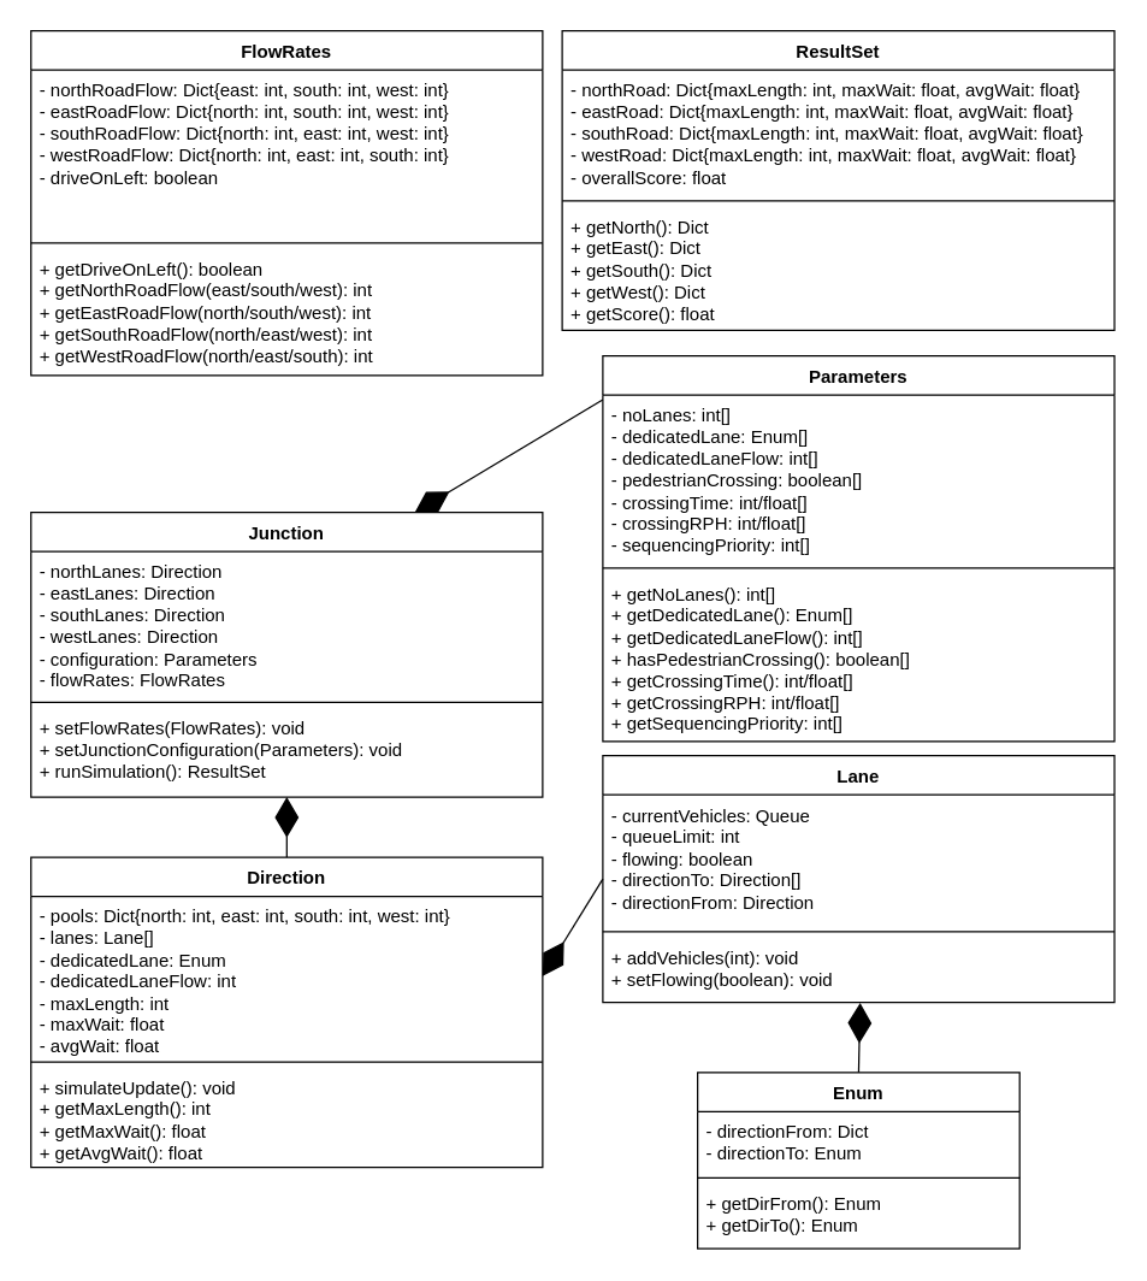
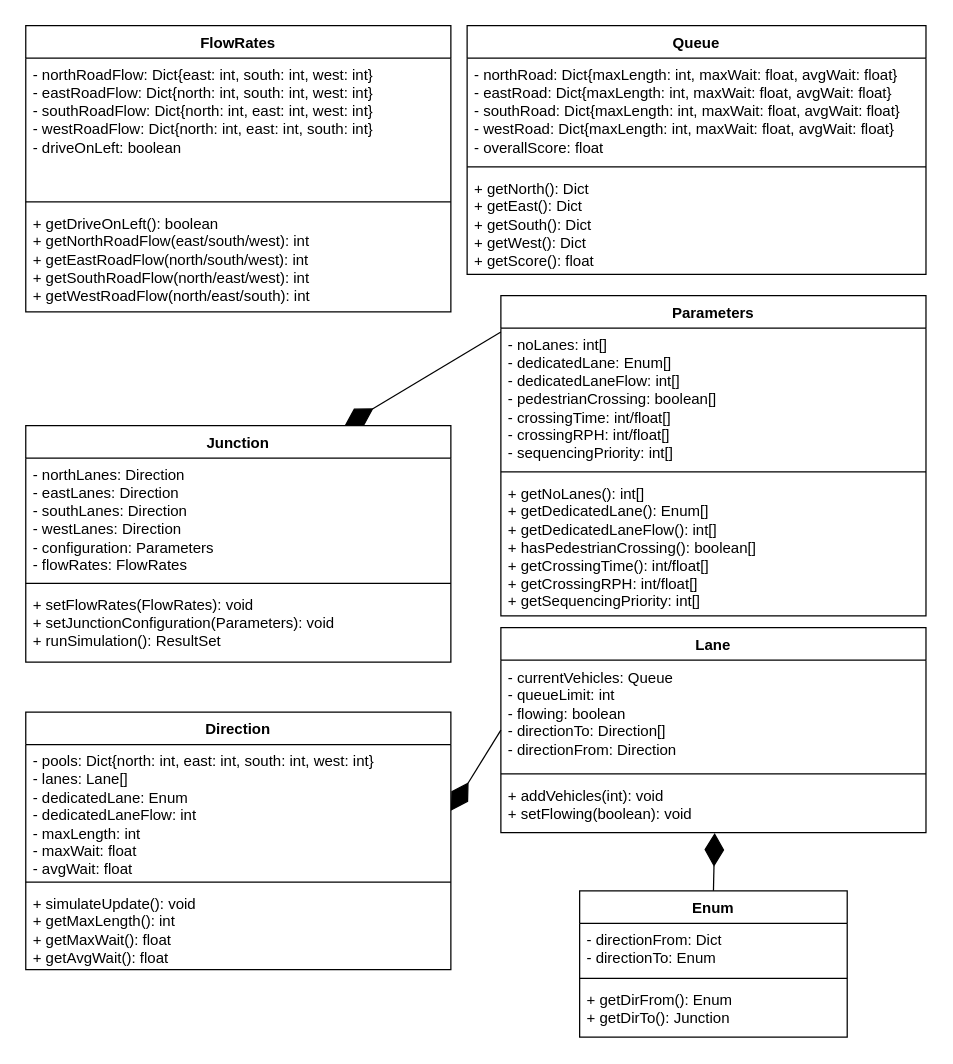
  <mxCell id="0" />
  <mxCell id="1" parent="0" />
  <mxCell id="2" value="Enum" style="swimlane;fontStyle=1;align=center;verticalAlign=top;childLayout=stackLayout;horizontal=1;startSize=26;horizontalStack=0;resizeParent=1;resizeParentMax=0;resizeLast=0;collapsible=1;marginBottom=0;whiteSpace=wrap;html=1;" parent="1" vertex="1"><mxGeometry x="463" y="712" width="214" height="117" as="geometry" /></mxCell>
  <mxCell id="3" value="&lt;div&gt;- directionFrom: Dict&lt;br&gt;&lt;/div&gt;&lt;div&gt;- directionTo: Enum&lt;/div&gt;" style="text;strokeColor=none;fillColor=none;align=left;verticalAlign=top;spacingLeft=4;spacingRight=4;overflow=hidden;rotatable=0;points=[[0,0.5],[1,0.5]];portConstraint=eastwest;whiteSpace=wrap;html=1;" parent="2" vertex="1"><mxGeometry y="26" width="214" height="40" as="geometry" /></mxCell>
  <mxCell id="4" value="" style="line;strokeWidth=1;fillColor=none;align=left;verticalAlign=middle;spacingTop=-1;spacingLeft=3;spacingRight=3;rotatable=0;labelPosition=right;points=[];portConstraint=eastwest;strokeColor=inherit;" parent="2" vertex="1"><mxGeometry y="66" width="214" height="8" as="geometry" /></mxCell>
- <mxCell id="5" value="&lt;div&gt;+ getDirFrom(): Enum&lt;br&gt;&lt;/div&gt;&lt;div&gt;+ getDirTo(): Enum&lt;br&gt;&lt;/div&gt;" style="text;strokeColor=none;fillColor=none;align=left;verticalAlign=top;spacingLeft=4;spacingRight=4;overflow=hidden;rotatable=0;points=[[0,0.5],[1,0.5]];portConstraint=eastwest;whiteSpace=wrap;html=1;" parent="2" vertex="1"><mxGeometry y="74" width="214" height="43" as="geometry" /></mxCell>
+ <mxCell id="5" value="&lt;div&gt;+ getDirFrom(): Enum&lt;br&gt;&lt;/div&gt;&lt;div&gt;+ getDirTo(): Junction&lt;br&gt;&lt;/div&gt;" style="text;strokeColor=none;fillColor=none;align=left;verticalAlign=top;spacingLeft=4;spacingRight=4;overflow=hidden;rotatable=0;points=[[0,0.5],[1,0.5]];portConstraint=eastwest;whiteSpace=wrap;html=1;" parent="2" vertex="1"><mxGeometry y="74" width="214" height="43" as="geometry" /></mxCell>
  <mxCell id="6" value="Junction" style="swimlane;fontStyle=1;align=center;verticalAlign=top;childLayout=stackLayout;horizontal=1;startSize=26;horizontalStack=0;resizeParent=1;resizeParentMax=0;resizeLast=0;collapsible=1;marginBottom=0;whiteSpace=wrap;html=1;" parent="1" vertex="1"><mxGeometry x="20" y="340" width="340" height="189" as="geometry" /></mxCell>
  <mxCell id="7" value="&lt;div&gt;- northLanes: Direction&lt;/div&gt;&lt;div&gt;- eastLanes: Direction&lt;/div&gt;&lt;div&gt;- southLanes: Direction&lt;/div&gt;&lt;div&gt;- westLanes: Direction&lt;/div&gt;&lt;div&gt;- configuration: Parameters&lt;/div&gt;&lt;div&gt;- flowRates: FlowRates&lt;br&gt;&lt;/div&gt;" style="text;strokeColor=none;fillColor=none;align=left;verticalAlign=top;spacingLeft=4;spacingRight=4;overflow=hidden;rotatable=0;points=[[0,0.5],[1,0.5]];portConstraint=eastwest;whiteSpace=wrap;html=1;" parent="6" vertex="1"><mxGeometry y="26" width="340" height="96" as="geometry" /></mxCell>
  <mxCell id="8" value="" style="line;strokeWidth=1;fillColor=none;align=left;verticalAlign=middle;spacingTop=-1;spacingLeft=3;spacingRight=3;rotatable=0;labelPosition=right;points=[];portConstraint=eastwest;strokeColor=inherit;" parent="6" vertex="1"><mxGeometry y="122" width="340" height="8" as="geometry" /></mxCell>
  <mxCell id="9" value="&lt;div&gt;+ setFlowRates(FlowRates): void&lt;/div&gt;&lt;div&gt;+ setJunctionConfiguration(Parameters): void&lt;/div&gt;&lt;div&gt;+ runSimulation(): ResultSet&lt;br&gt;&lt;/div&gt;" style="text;strokeColor=none;fillColor=none;align=left;verticalAlign=top;spacingLeft=4;spacingRight=4;overflow=hidden;rotatable=0;points=[[0,0.5],[1,0.5]];portConstraint=eastwest;whiteSpace=wrap;html=1;" parent="6" vertex="1"><mxGeometry y="130" width="340" height="59" as="geometry" /></mxCell>
  <mxCell id="10" value="Lane" style="swimlane;fontStyle=1;align=center;verticalAlign=top;childLayout=stackLayout;horizontal=1;startSize=26;horizontalStack=0;resizeParent=1;resizeParentMax=0;resizeLast=0;collapsible=1;marginBottom=0;whiteSpace=wrap;html=1;" parent="1" vertex="1"><mxGeometry x="400" y="501.5" width="340" height="164" as="geometry" /></mxCell>
  <mxCell id="11" value="&lt;div&gt;- currentVehicles: Queue&lt;/div&gt;&lt;div&gt;- queueLimit: int&lt;br&gt;&lt;/div&gt;&lt;div&gt;- flowing: boolean&lt;/div&gt;&lt;div&gt;- directionTo: Direction[]&lt;br&gt;&lt;/div&gt;&lt;div&gt;- directionFrom: Direction&lt;br&gt;&lt;/div&gt;&lt;br&gt;&lt;div&gt;&lt;br&gt;&lt;/div&gt;" style="text;strokeColor=none;fillColor=none;align=left;verticalAlign=top;spacingLeft=4;spacingRight=4;overflow=hidden;rotatable=0;points=[[0,0.5],[1,0.5]];portConstraint=eastwest;whiteSpace=wrap;html=1;" parent="10" vertex="1"><mxGeometry y="26" width="340" height="87" as="geometry" /></mxCell>
  <mxCell id="12" value="" style="line;strokeWidth=1;fillColor=none;align=left;verticalAlign=middle;spacingTop=-1;spacingLeft=3;spacingRight=3;rotatable=0;labelPosition=right;points=[];portConstraint=eastwest;strokeColor=inherit;" parent="10" vertex="1"><mxGeometry y="113" width="340" height="8" as="geometry" /></mxCell>
  <mxCell id="13" value="&lt;div&gt;+ addVehicles(int): void&lt;/div&gt;&lt;div&gt;+ setFlowing(boolean): void&lt;br&gt;&lt;/div&gt;&lt;div&gt;&lt;br&gt;&lt;/div&gt;" style="text;strokeColor=none;fillColor=none;align=left;verticalAlign=top;spacingLeft=4;spacingRight=4;overflow=hidden;rotatable=0;points=[[0,0.5],[1,0.5]];portConstraint=eastwest;whiteSpace=wrap;html=1;" parent="10" vertex="1"><mxGeometry y="121" width="340" height="43" as="geometry" /></mxCell>
  <mxCell id="14" value="Parameters" style="swimlane;fontStyle=1;align=center;verticalAlign=top;childLayout=stackLayout;horizontal=1;startSize=26;horizontalStack=0;resizeParent=1;resizeParentMax=0;resizeLast=0;collapsible=1;marginBottom=0;whiteSpace=wrap;html=1;" parent="1" vertex="1"><mxGeometry x="400" y="236" width="340" height="256" as="geometry" /></mxCell>
  <mxCell id="15" value="&lt;div&gt;- noLanes: int[]&lt;/div&gt;&lt;div&gt;- dedicatedLane: Enum[]&lt;/div&gt;&lt;div&gt;- dedicatedLaneFlow: int[]&lt;/div&gt;&lt;div&gt;- pedestrianCrossing: boolean[]&lt;/div&gt;&lt;div&gt;- crossingTime: int/float[]&lt;br&gt;&lt;/div&gt;&lt;div&gt;- crossingRPH: int/float[]&lt;br&gt;&lt;/div&gt;&lt;div&gt;- sequencingPriority: int[]&lt;br&gt;&lt;/div&gt;" style="text;strokeColor=none;fillColor=none;align=left;verticalAlign=top;spacingLeft=4;spacingRight=4;overflow=hidden;rotatable=0;points=[[0,0.5],[1,0.5]];portConstraint=eastwest;whiteSpace=wrap;html=1;" parent="14" vertex="1"><mxGeometry y="26" width="340" height="111" as="geometry" /></mxCell>
  <mxCell id="16" value="" style="line;strokeWidth=1;fillColor=none;align=left;verticalAlign=middle;spacingTop=-1;spacingLeft=3;spacingRight=3;rotatable=0;labelPosition=right;points=[];portConstraint=eastwest;strokeColor=inherit;" parent="14" vertex="1"><mxGeometry y="137" width="340" height="8" as="geometry" /></mxCell>
  <mxCell id="17" value="&lt;div&gt;+ getNoLanes(): int[]&lt;/div&gt;&lt;div&gt;+ getDedicatedLane(): Enum[]&lt;br&gt;&lt;/div&gt;&lt;div&gt;+ getDedicatedLaneFlow(): int[]&lt;br&gt;&lt;/div&gt;&lt;div&gt;+ hasPedestrianCrossing(): boolean[]&lt;br&gt;&lt;/div&gt;&lt;div&gt;+ getCrossingTime(): int/float[]&lt;/div&gt;&lt;div&gt;+ getCrossingRPH: int/float[]&lt;/div&gt;&lt;div&gt;+ getSequencingPriority: int[]&lt;br&gt;&lt;/div&gt;" style="text;strokeColor=none;fillColor=none;align=left;verticalAlign=top;spacingLeft=4;spacingRight=4;overflow=hidden;rotatable=0;points=[[0,0.5],[1,0.5]];portConstraint=eastwest;whiteSpace=wrap;html=1;" parent="14" vertex="1"><mxGeometry y="145" width="340" height="111" as="geometry" /></mxCell>
  <mxCell id="18" value="FlowRates" style="swimlane;fontStyle=1;align=center;verticalAlign=top;childLayout=stackLayout;horizontal=1;startSize=26;horizontalStack=0;resizeParent=1;resizeParentMax=0;resizeLast=0;collapsible=1;marginBottom=0;whiteSpace=wrap;html=1;" parent="1" vertex="1"><mxGeometry x="20" y="20" width="340" height="229" as="geometry" /></mxCell>
  <mxCell id="19" value="&lt;div&gt;- northRoadFlow: Dict{east: int, south: int, west: int}&lt;br&gt;&lt;/div&gt;&lt;div&gt;- eastRoadFlow: Dict{north: int, south: int, west: int}&lt;/div&gt;&lt;div&gt;- southRoadFlow: Dict{north: int, east: int, west: int}&lt;/div&gt;&lt;div&gt;- westRoadFlow: Dict{north: int, east: int, south: int}&lt;/div&gt;&lt;div&gt;- driveOnLeft: boolean&lt;br&gt;&lt;/div&gt;" style="text;strokeColor=none;fillColor=none;align=left;verticalAlign=top;spacingLeft=4;spacingRight=4;overflow=hidden;rotatable=0;points=[[0,0.5],[1,0.5]];portConstraint=eastwest;whiteSpace=wrap;html=1;" parent="18" vertex="1"><mxGeometry y="26" width="340" height="111" as="geometry" /></mxCell>
  <mxCell id="20" value="" style="line;strokeWidth=1;fillColor=none;align=left;verticalAlign=middle;spacingTop=-1;spacingLeft=3;spacingRight=3;rotatable=0;labelPosition=right;points=[];portConstraint=eastwest;strokeColor=inherit;" parent="18" vertex="1"><mxGeometry y="137" width="340" height="8" as="geometry" /></mxCell>
  <mxCell id="21" value="&lt;div&gt;+ getDriveOnLeft(): boolean&lt;/div&gt;&lt;div&gt;+ getNorthRoadFlow(east/south/west): int&lt;/div&gt;&lt;div&gt;+ getEastRoadFlow(north/south/west): int&lt;/div&gt;&lt;div&gt;+ getSouthRoadFlow(north/east/west): int&lt;/div&gt;&lt;div&gt;+ getWestRoadFlow(north/east/south): int&lt;/div&gt;" style="text;strokeColor=none;fillColor=none;align=left;verticalAlign=top;spacingLeft=4;spacingRight=4;overflow=hidden;rotatable=0;points=[[0,0.5],[1,0.5]];portConstraint=eastwest;whiteSpace=wrap;html=1;" parent="18" vertex="1"><mxGeometry y="145" width="340" height="84" as="geometry" /></mxCell>
- <mxCell id="22" value="ResultSet" style="swimlane;fontStyle=1;align=center;verticalAlign=top;childLayout=stackLayout;horizontal=1;startSize=26;horizontalStack=0;resizeParent=1;resizeParentMax=0;resizeLast=0;collapsible=1;marginBottom=0;whiteSpace=wrap;html=1;" parent="1" vertex="1"><mxGeometry x="373" y="20" width="367" height="199" as="geometry" /></mxCell>
+ <mxCell id="22" value="Queue" style="swimlane;fontStyle=1;align=center;verticalAlign=top;childLayout=stackLayout;horizontal=1;startSize=26;horizontalStack=0;resizeParent=1;resizeParentMax=0;resizeLast=0;collapsible=1;marginBottom=0;whiteSpace=wrap;html=1;" parent="1" vertex="1"><mxGeometry x="373" y="20" width="367" height="199" as="geometry" /></mxCell>
  <mxCell id="23" value="&lt;div&gt;- northRoad: Dict{maxLength: int, maxWait: float, avgWait: float}&lt;br&gt;&lt;/div&gt;&lt;div&gt;- eastRoad: Dict{maxLength: int, maxWait: float, avgWait: float}&lt;/div&gt;&lt;div&gt;- southRoad: Dict{maxLength: int, maxWait: float, avgWait: float}&lt;/div&gt;&lt;div&gt;- westRoad: Dict{maxLength: int, maxWait: float, avgWait: float}&lt;/div&gt;&lt;div&gt;- overallScore: float&lt;br&gt;&lt;/div&gt;" style="text;strokeColor=none;fillColor=none;align=left;verticalAlign=top;spacingLeft=4;spacingRight=4;overflow=hidden;rotatable=0;points=[[0,0.5],[1,0.5]];portConstraint=eastwest;whiteSpace=wrap;html=1;" parent="22" vertex="1"><mxGeometry y="26" width="367" height="83" as="geometry" /></mxCell>
  <mxCell id="24" value="" style="line;strokeWidth=1;fillColor=none;align=left;verticalAlign=middle;spacingTop=-1;spacingLeft=3;spacingRight=3;rotatable=0;labelPosition=right;points=[];portConstraint=eastwest;strokeColor=inherit;" parent="22" vertex="1"><mxGeometry y="109" width="367" height="8" as="geometry" /></mxCell>
  <mxCell id="25" value="&lt;div&gt;+ getNorth(): Dict&lt;/div&gt;&lt;div&gt;+ getEast(): Dict&lt;/div&gt;&lt;div&gt;+ getSouth(): Dict&lt;br&gt;&lt;/div&gt;&lt;div&gt;+ getWest(): Dict&lt;br&gt;&lt;/div&gt;&lt;div&gt;+ getScore(): float&lt;br&gt;&lt;/div&gt;" style="text;strokeColor=none;fillColor=none;align=left;verticalAlign=top;spacingLeft=4;spacingRight=4;overflow=hidden;rotatable=0;points=[[0,0.5],[1,0.5]];portConstraint=eastwest;whiteSpace=wrap;html=1;" parent="22" vertex="1"><mxGeometry y="117" width="367" height="82" as="geometry" /></mxCell>
  <mxCell id="26" value="Direction" style="swimlane;fontStyle=1;align=center;verticalAlign=top;childLayout=stackLayout;horizontal=1;startSize=26;horizontalStack=0;resizeParent=1;resizeParentMax=0;resizeLast=0;collapsible=1;marginBottom=0;whiteSpace=wrap;html=1;" parent="1" vertex="1"><mxGeometry x="20" y="569" width="340" height="206" as="geometry" /></mxCell>
  <mxCell id="27" value="&lt;div&gt;- pools: Dict{north: int, east: int, south: int, west: int}&lt;/div&gt;&lt;div&gt;- lanes: Lane[]&lt;/div&gt;&lt;div&gt;- dedicatedLane: Enum&lt;br&gt;&lt;/div&gt;&lt;div&gt;- dedicatedLaneFlow: int&lt;br&gt;&lt;/div&gt;&lt;div&gt;- maxLength: int&lt;/div&gt;&lt;div&gt;&lt;div&gt;- maxWait: float&lt;br&gt;&lt;/div&gt;- avgWait: float&lt;/div&gt;" style="text;strokeColor=none;fillColor=none;align=left;verticalAlign=top;spacingLeft=4;spacingRight=4;overflow=hidden;rotatable=0;points=[[0,0.5],[1,0.5]];portConstraint=eastwest;whiteSpace=wrap;html=1;" parent="26" vertex="1"><mxGeometry y="26" width="340" height="106" as="geometry" /></mxCell>
  <mxCell id="28" value="" style="line;strokeWidth=1;fillColor=none;align=left;verticalAlign=middle;spacingTop=-1;spacingLeft=3;spacingRight=3;rotatable=0;labelPosition=right;points=[];portConstraint=eastwest;strokeColor=inherit;" parent="26" vertex="1"><mxGeometry y="132" width="340" height="8" as="geometry" /></mxCell>
  <mxCell id="29" value="&lt;div&gt;+ simulateUpdate(): void&lt;/div&gt;&lt;div&gt;+ getMaxLength(): int&lt;/div&gt;&lt;div&gt;+ getMaxWait(): float&lt;/div&gt;&lt;div&gt;+ getAvgWait(): float&lt;br&gt;&lt;/div&gt;&lt;div&gt;&lt;br&gt;&lt;br&gt;&lt;/div&gt;" style="text;strokeColor=none;fillColor=none;align=left;verticalAlign=top;spacingLeft=4;spacingRight=4;overflow=hidden;rotatable=0;points=[[0,0.5],[1,0.5]];portConstraint=eastwest;whiteSpace=wrap;html=1;" parent="26" vertex="1"><mxGeometry y="140" width="340" height="66" as="geometry" /></mxCell>
  <mxCell id="30" value="" style="endArrow=diamondThin;endFill=1;endSize=24;html=1;rounded=0;entryX=0.75;entryY=0;entryDx=0;entryDy=0;exitX=0;exitY=0.027;exitDx=0;exitDy=0;exitPerimeter=0;" parent="1" source="15" target="6" edge="1"><mxGeometry width="160" relative="1" as="geometry"><mxPoint x="362" y="275" as="sourcePoint" /><mxPoint x="350" y="304" as="targetPoint" /></mxGeometry></mxCell>
- <mxCell id="31" value="" style="endArrow=diamondThin;endFill=1;endSize=24;html=1;rounded=0;entryX=0.5;entryY=1;entryDx=0;entryDy=0;exitX=0.5;exitY=0;exitDx=0;exitDy=0;" parent="1" source="26" target="6" edge="1"><mxGeometry width="160" relative="1" as="geometry"><mxPoint x="501" y="547" as="sourcePoint" /><mxPoint x="661" y="547" as="targetPoint" /></mxGeometry></mxCell>
  <mxCell id="32" value="" style="endArrow=diamondThin;endFill=1;endSize=24;html=1;rounded=0;entryX=1;entryY=0.5;entryDx=0;entryDy=0;exitX=0;exitY=0.5;exitDx=0;exitDy=0;" parent="1" source="10" target="27" edge="1"><mxGeometry width="160" relative="1" as="geometry"><mxPoint x="383" y="660" as="sourcePoint" /><mxPoint x="383" y="708" as="targetPoint" /></mxGeometry></mxCell>
  <mxCell id="33" value="" style="endArrow=diamondThin;endFill=1;endSize=24;html=1;rounded=0;exitX=0.5;exitY=0;exitDx=0;exitDy=0;entryX=0.503;entryY=1.005;entryDx=0;entryDy=0;entryPerimeter=0;" parent="1" source="2" target="13" edge="1"><mxGeometry width="160" relative="1" as="geometry"><mxPoint x="350" y="776" as="sourcePoint" /><mxPoint x="560" y="797" as="targetPoint" /></mxGeometry></mxCell>
